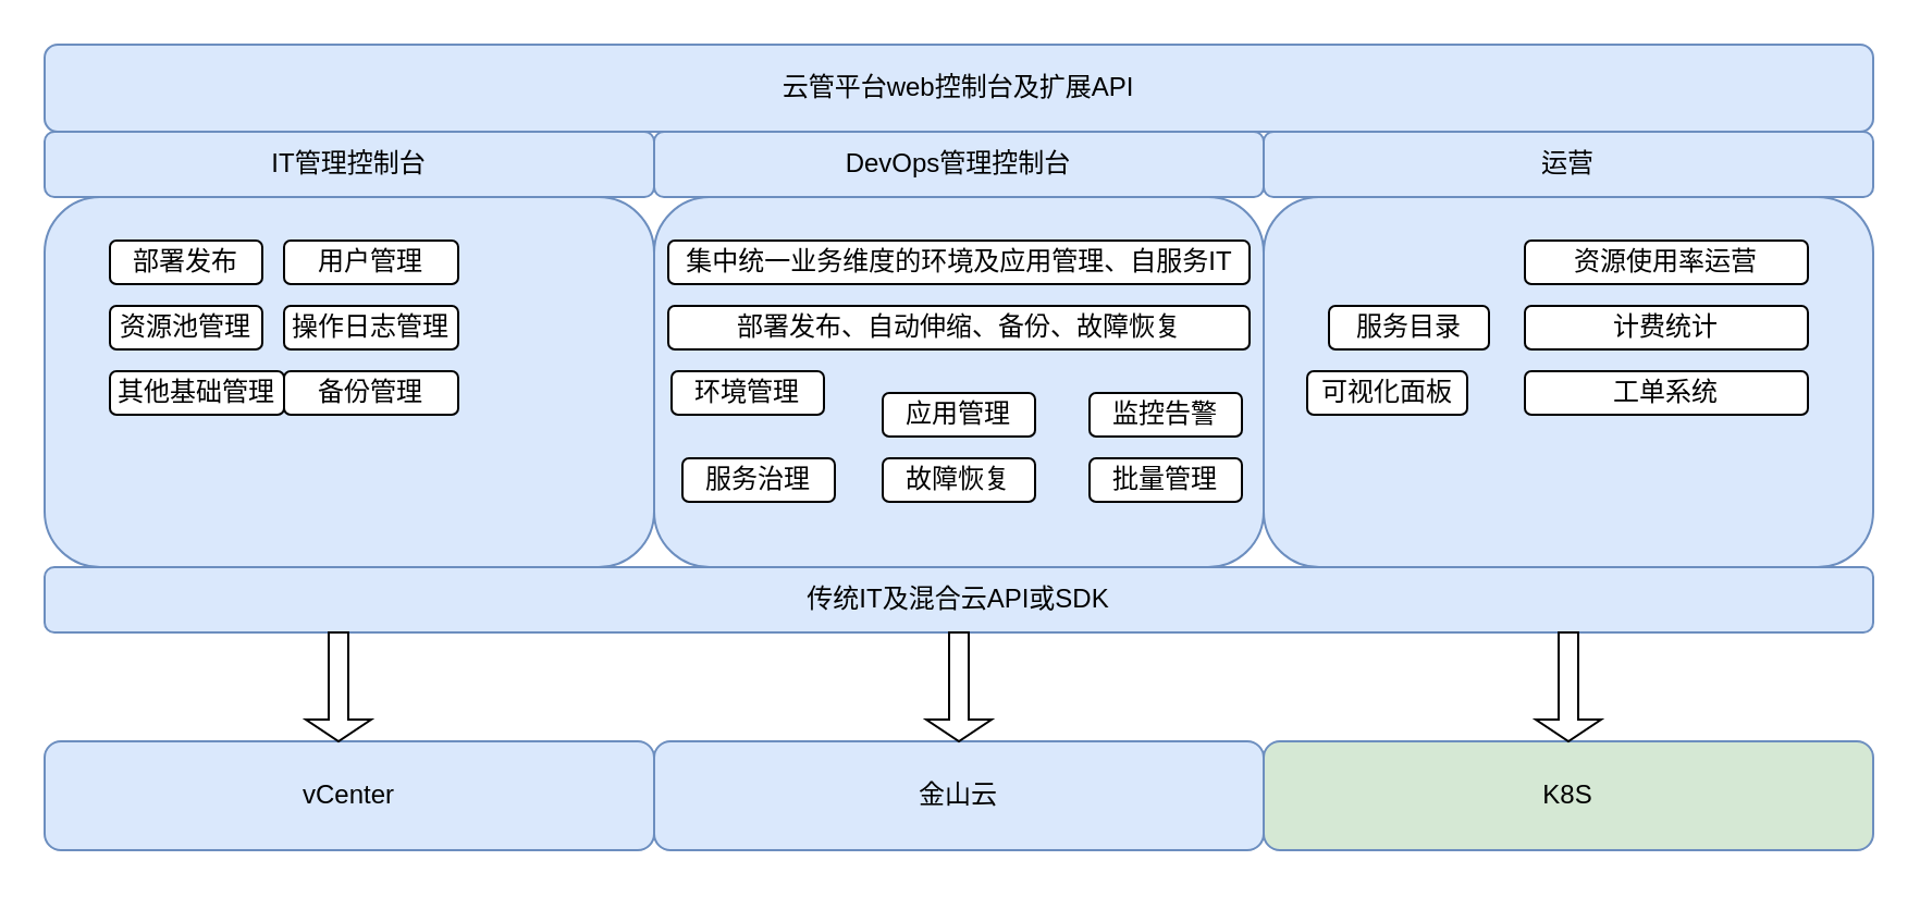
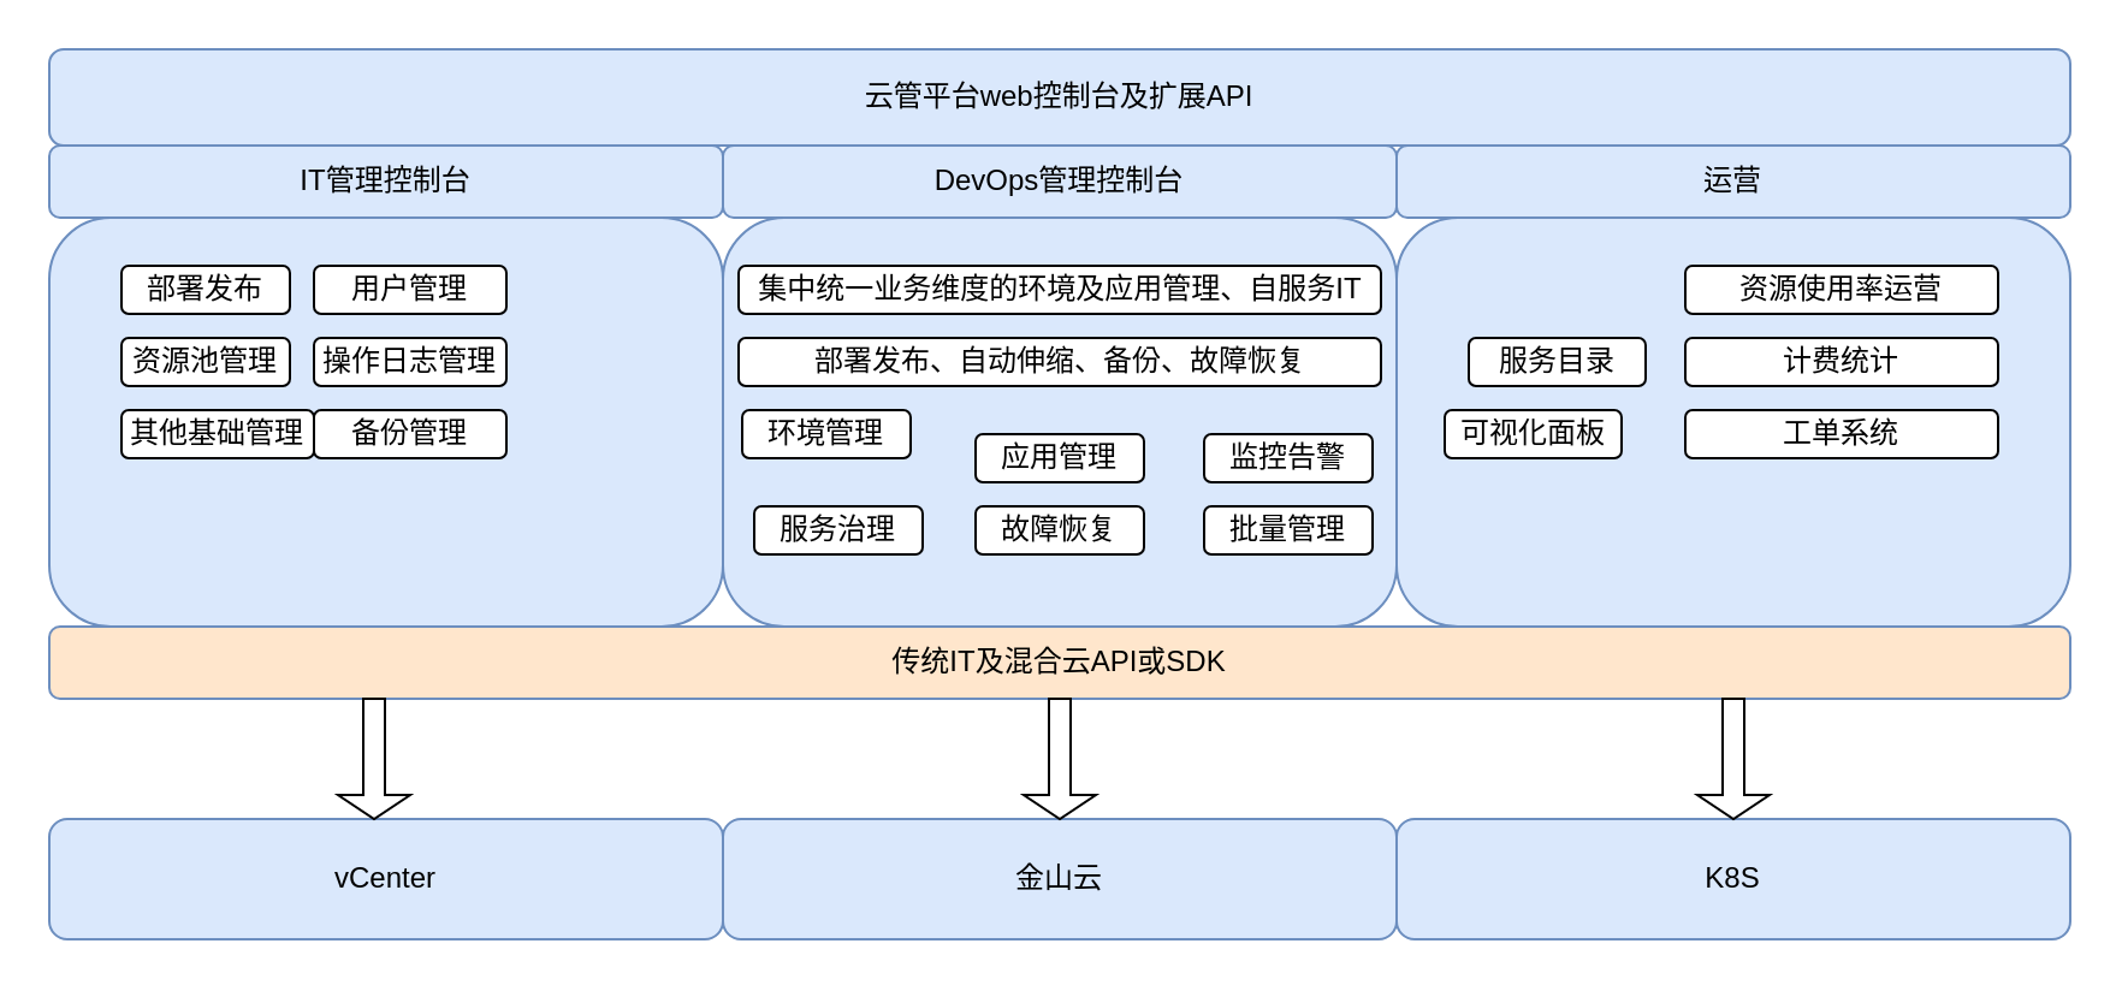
  <mxCell id="0" />
  <mxCell id="1" parent="0" />
  <mxCell id="2" value="云管平台web控制台及扩展API" style="rounded=1;whiteSpace=wrap;html=1;fillColor=#dae8fc;strokeColor=#6c8ebf;" vertex="1" parent="1"><mxGeometry x="20" y="20" width="840" height="40" as="geometry" /></mxCell>
  <mxCell id="3" value="IT管理控制台" style="rounded=1;whiteSpace=wrap;html=1;fillColor=#dae8fc;strokeColor=#6c8ebf;" vertex="1" parent="1"><mxGeometry x="20" y="60" width="280" height="30" as="geometry" /></mxCell>
  <mxCell id="4" value="DevOps管理控制台" style="rounded=1;whiteSpace=wrap;html=1;fillColor=#dae8fc;strokeColor=#6c8ebf;" vertex="1" parent="1"><mxGeometry x="300" y="60" width="280" height="30" as="geometry" /></mxCell>
  <mxCell id="5" value="" style="rounded=1;whiteSpace=wrap;html=1;fillColor=#dae8fc;strokeColor=#6c8ebf;" vertex="1" parent="1"><mxGeometry x="20" y="90" width="280" height="170" as="geometry" /></mxCell>
  <mxCell id="6" value="部署发布" style="rounded=1;whiteSpace=wrap;html=1;" vertex="1" parent="1"><mxGeometry x="50" y="110" width="70" height="20" as="geometry" /></mxCell>
  <mxCell id="7" value="用户管理" style="rounded=1;whiteSpace=wrap;html=1;" vertex="1" parent="1"><mxGeometry x="130" y="110" width="80" height="20" as="geometry" /></mxCell>
  <mxCell id="8" value="资源池管理" style="rounded=1;whiteSpace=wrap;html=1;" vertex="1" parent="1"><mxGeometry x="50" y="140" width="70" height="20" as="geometry" /></mxCell>
  <mxCell id="9" value="" style="rounded=1;whiteSpace=wrap;html=1;fillColor=#dae8fc;strokeColor=#6c8ebf;" vertex="1" parent="1"><mxGeometry x="300" y="90" width="280" height="170" as="geometry" /></mxCell>
  <mxCell id="10" value="运营" style="rounded=1;whiteSpace=wrap;html=1;fillColor=#dae8fc;strokeColor=#6c8ebf;" vertex="1" parent="1"><mxGeometry x="580" y="60" width="280" height="30" as="geometry" /></mxCell>
  <mxCell id="11" value="集中统一业务维度的环境及应用管理、自服务IT" style="rounded=1;whiteSpace=wrap;html=1;" vertex="1" parent="1"><mxGeometry x="306.5" y="110" width="267" height="20" as="geometry" /></mxCell>
  <mxCell id="12" value="部署发布、自动伸缩、备份、故障恢复" style="rounded=1;whiteSpace=wrap;html=1;" vertex="1" parent="1"><mxGeometry x="306.5" y="140" width="267" height="20" as="geometry" /></mxCell>
  <mxCell id="13" value="环境管理" style="rounded=1;whiteSpace=wrap;html=1;" vertex="1" parent="1"><mxGeometry x="308" y="170" width="70" height="20" as="geometry" /></mxCell>
  <mxCell id="14" value="应用管理" style="rounded=1;whiteSpace=wrap;html=1;" vertex="1" parent="1"><mxGeometry x="405" y="180" width="70" height="20" as="geometry" /></mxCell>
  <mxCell id="15" value="监控告警" style="rounded=1;whiteSpace=wrap;html=1;" vertex="1" parent="1"><mxGeometry x="500" y="180" width="70" height="20" as="geometry" /></mxCell>
  <mxCell id="16" value="服务治理" style="rounded=1;whiteSpace=wrap;html=1;" vertex="1" parent="1"><mxGeometry x="313" y="210" width="70" height="20" as="geometry" /></mxCell>
  <mxCell id="17" value="故障恢复" style="rounded=1;whiteSpace=wrap;html=1;" vertex="1" parent="1"><mxGeometry x="405" y="210" width="70" height="20" as="geometry" /></mxCell>
  <mxCell id="18" value="批量管理" style="rounded=1;whiteSpace=wrap;html=1;" vertex="1" parent="1"><mxGeometry x="500" y="210" width="70" height="20" as="geometry" /></mxCell>
  <mxCell id="19" value="" style="rounded=1;whiteSpace=wrap;html=1;fillColor=#dae8fc;strokeColor=#6c8ebf;" vertex="1" parent="1"><mxGeometry x="580" y="90" width="280" height="170" as="geometry" /></mxCell>
  <mxCell id="20" value="资源使用率运营" style="rounded=1;whiteSpace=wrap;html=1;" vertex="1" parent="1"><mxGeometry x="700" y="110" width="130" height="20" as="geometry" /></mxCell>
  <mxCell id="21" value="服务目录" style="rounded=1;whiteSpace=wrap;html=1;" vertex="1" parent="1"><mxGeometry x="610" y="140" width="73.5" height="20" as="geometry" /></mxCell>
  <mxCell id="22" value="计费统计" style="rounded=1;whiteSpace=wrap;html=1;" vertex="1" parent="1"><mxGeometry x="700" y="140" width="130" height="20" as="geometry" /></mxCell>
  <mxCell id="23" value="可视化面板" style="rounded=1;whiteSpace=wrap;html=1;" vertex="1" parent="1"><mxGeometry x="600" y="170" width="73.5" height="20" as="geometry" /></mxCell>
  <mxCell id="24" value="工单系统" style="rounded=1;whiteSpace=wrap;html=1;" vertex="1" parent="1"><mxGeometry x="700" y="170" width="130" height="20" as="geometry" /></mxCell>
  <mxCell id="25" value="操作日志管理" style="rounded=1;whiteSpace=wrap;html=1;" vertex="1" parent="1"><mxGeometry x="130" y="140" width="80" height="20" as="geometry" /></mxCell>
  <mxCell id="26" value="其他基础管理" style="rounded=1;whiteSpace=wrap;html=1;" vertex="1" parent="1"><mxGeometry x="50" y="170" width="80" height="20" as="geometry" /></mxCell>
- <mxCell id="27" value="传统IT及混合云API或SDK" style="rounded=1;whiteSpace=wrap;html=1;fillColor=#dae8fc;strokeColor=#6c8ebf;" vertex="1" parent="1"><mxGeometry x="20" y="260" width="840" height="30" as="geometry" /></mxCell>
+ <mxCell id="27" value="传统IT及混合云API或SDK" style="rounded=1;whiteSpace=wrap;html=1;fillColor=#ffe6cc;strokeColor=#6c8ebf;" vertex="1" parent="1"><mxGeometry x="20" y="260" width="840" height="30" as="geometry" /></mxCell>
  <mxCell id="28" value="vCenter" style="rounded=1;whiteSpace=wrap;html=1;fillColor=#dae8fc;strokeColor=#6c8ebf;" vertex="1" parent="1"><mxGeometry x="20" y="340" width="280" height="50" as="geometry" /></mxCell>
  <mxCell id="29" value="金山云" style="rounded=1;whiteSpace=wrap;html=1;fillColor=#dae8fc;strokeColor=#6c8ebf;" vertex="1" parent="1"><mxGeometry x="300" y="340" width="280" height="50" as="geometry" /></mxCell>
- <mxCell id="30" value="K8S" style="rounded=1;whiteSpace=wrap;html=1;fillColor=#d5e8d4;strokeColor=#6c8ebf;" vertex="1" parent="1"><mxGeometry x="580" y="340" width="280" height="50" as="geometry" /></mxCell>
+ <mxCell id="30" value="K8S" style="rounded=1;whiteSpace=wrap;html=1;fillColor=#dae8fc;strokeColor=#6c8ebf;" vertex="1" parent="1"><mxGeometry x="580" y="340" width="280" height="50" as="geometry" /></mxCell>
  <mxCell id="31" value="" style="shape=singleArrow;direction=south;whiteSpace=wrap;html=1;" vertex="1" parent="1"><mxGeometry x="140" y="290" width="30" height="50" as="geometry" /></mxCell>
  <mxCell id="32" value="" style="shape=singleArrow;direction=south;whiteSpace=wrap;html=1;" vertex="1" parent="1"><mxGeometry x="425" y="290" width="30" height="50" as="geometry" /></mxCell>
  <mxCell id="33" value="" style="shape=singleArrow;direction=south;whiteSpace=wrap;html=1;" vertex="1" parent="1"><mxGeometry x="705" y="290" width="30" height="50" as="geometry" /></mxCell>
  <mxCell id="34" value="备份管理" style="rounded=1;whiteSpace=wrap;html=1;" vertex="1" parent="1"><mxGeometry x="130" y="170" width="80" height="20" as="geometry" /></mxCell>
